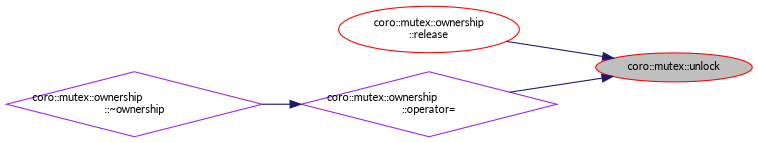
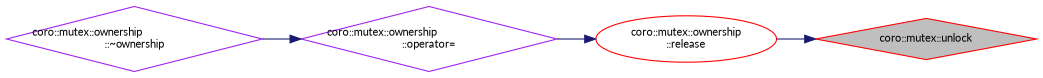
  digraph {
    fontname=Lato
    rankdir=RL
    node [color=red fillcolor=white fontname=Lato fontsize=10 shape=ellipse style=filled]
    edge [color=midnightblue dir=back fontname=Lato fontsize=10 labelfontname=Helvetica labelfontsize=10 style=solid]
-   n1 [fillcolor=grey75 fontcolor=black height=0.2 label="coro::mutex::unlock" width=0.4]
+   n1 [fillcolor=grey75 fontcolor=black height=0.2 label="coro::mutex::unlock" shape=diamond width=0.4]
    n2 [height=0.2 label="coro::mutex::ownership\l::release" width=0.4]
    n3 [color=purple height=0.2 label="coro::mutex::ownership\l::operator=" shape=diamond width=0.4]
    n4 [color=purple height=0.2 label="coro::mutex::ownership\l::~ownership" shape=diamond width=0.4]
    n1 -> n2
-   n1 -> n3
+   n2 -> n3
    n3 -> n4
  }
